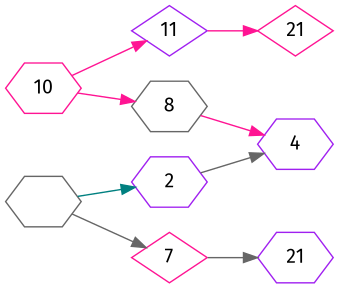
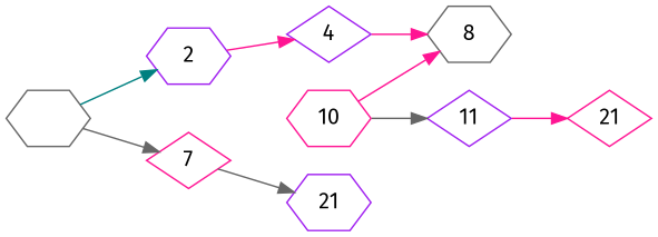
  digraph {
    fontname="Fira Sans"
    rankdir=LR
    node [color=purple fontname="Fira Sans" shape=hexagon]
    edge [color=deeppink fontname="Fira Sans"]
    n1 [label=2]
-   n2 [label=4]
+   n2 [label=4 shape=diamond]
    n3 [color=gray40 label=8]
    n4 [color=deeppink label=10]
    n5 [label=11 shape=diamond]
    n6 [color=deeppink label=21 shape=diamond]
    n7 [color=deeppink label=7 shape=diamond]
    n8 [label=21]
    "" [color=gray40]
-   n1 -> n2 [color=gray40]
-   n3 -> n2
+   n1 -> n2
+   n2 -> n3
    n4 -> n3
-   n4 -> n5
+   n4 -> n5 [color=gray40]
    n5 -> n6
    n7 -> n8 [color=gray40]
    "" -> n1 [color=teal]
    "" -> n7 [color=gray40]
  }
